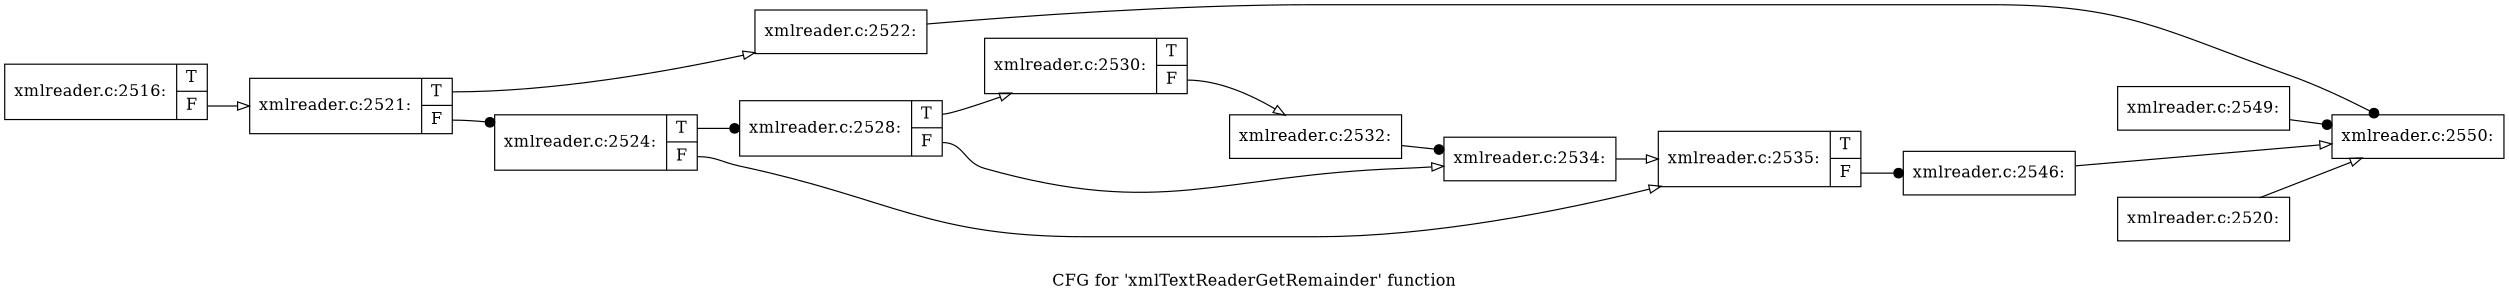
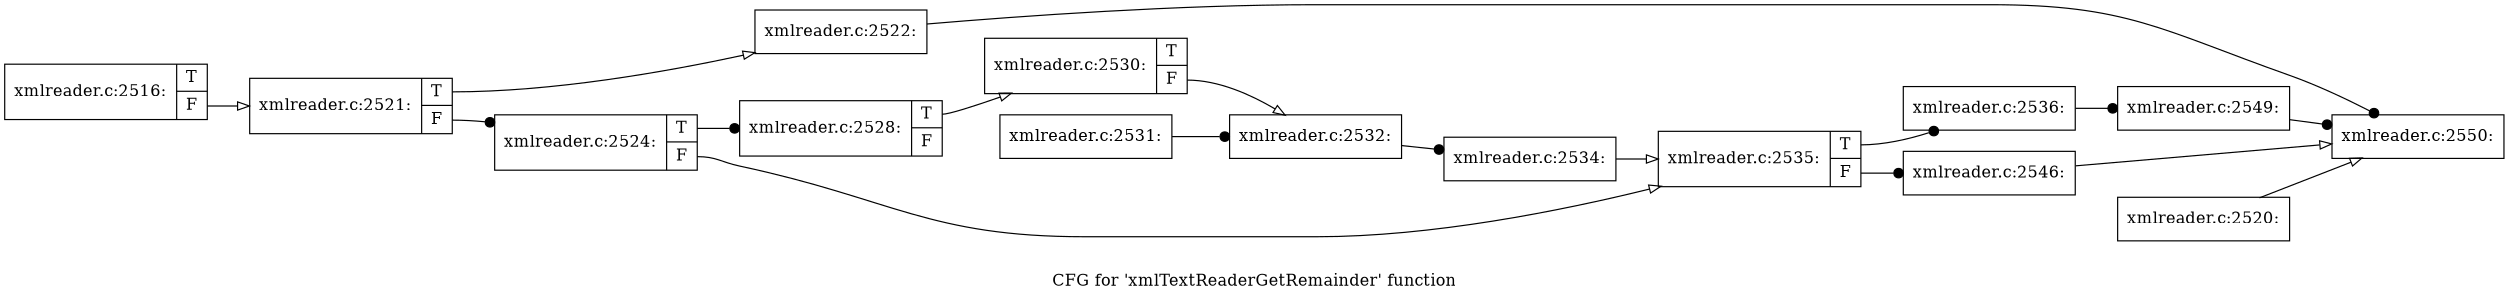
  digraph {
    label="CFG for 'xmlTextReaderGetRemainder' function"
    rankdir=LR
    node [shape=record]
    edge [arrowhead=onormal]
    n1 [label="{xmlreader.c:2516:|{<s0>T|<s1>F}}"]
    n2 [label="{xmlreader.c:2521:|{<s0>T|<s1>F}}"]
    n3 [label="{xmlreader.c:2520:}"]
    n4 [label="{xmlreader.c:2550:}"]
    n5 [label="{xmlreader.c:2522:}"]
    n6 [label="{xmlreader.c:2524:|{<s0>T|<s1>F}}"]
    n7 [label="{xmlreader.c:2528:|{<s0>T|<s1>F}}"]
    n8 [label="{xmlreader.c:2535:|{<s0>T|<s1>F}}"]
    n9 [label="{xmlreader.c:2530:|{<s0>T|<s1>F}}"]
    n10 [label="{xmlreader.c:2534:}"]
+   n11 [label="{xmlreader.c:2536:}"]
    n12 [label="{xmlreader.c:2546:}"]
    n13 [label="{xmlreader.c:2532:}"]
    n14 [label="{xmlreader.c:2549:}"]
+   n15 [label="{xmlreader.c:2531:}"]
    n1 -> n2 [tailport=s1]
    n2 -> n5 [tailport=s0]
    n2 -> n6 [arrowhead=dot tailport=s1]
    n3 -> n4
    n5 -> n4 [arrowhead=dot]
    n6 -> n7 [arrowhead=dot tailport=s0]
    n6 -> n8 [tailport=s1]
    n7 -> n9 [tailport=s0]
-   n7 -> n10 [tailport=s1]
+   n8 -> n11 [arrowhead=dot tailport=s0]
    n8 -> n12 [arrowhead=dot tailport=s1]
    n9 -> n13 [tailport=s1]
    n10 -> n8
+   n11 -> n14 [arrowhead=dot]
    n12 -> n4
    n13 -> n10 [arrowhead=dot]
    n14 -> n4 [arrowhead=dot]
+   n15 -> n13 [arrowhead=dot]
  }
